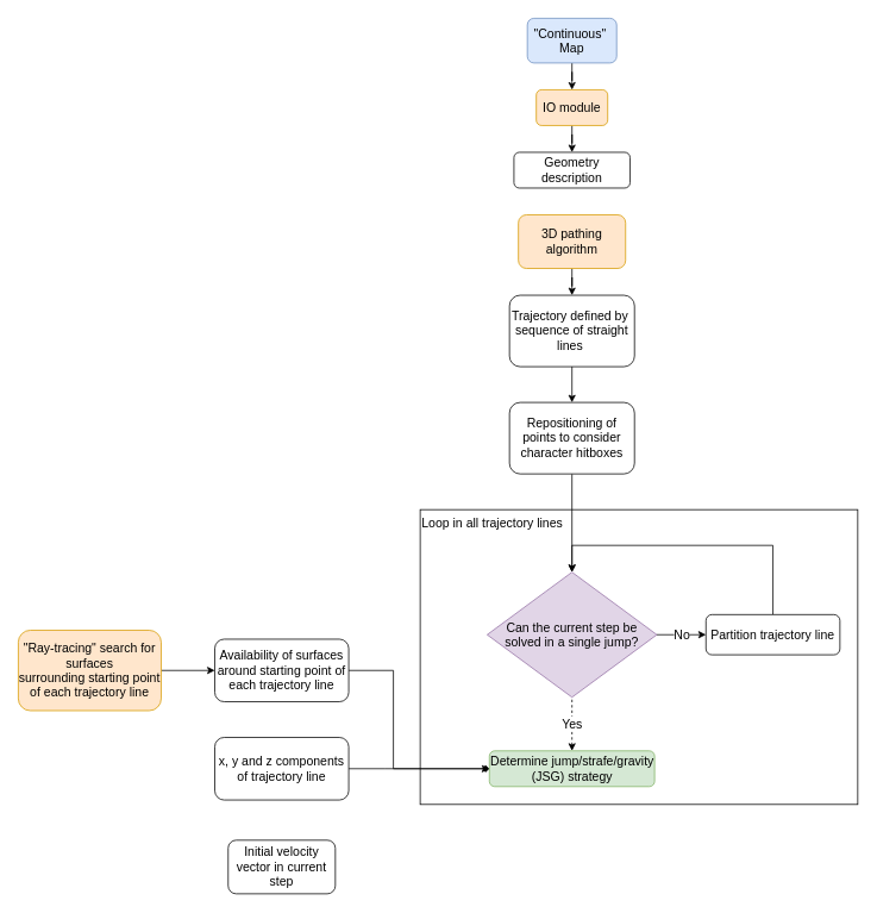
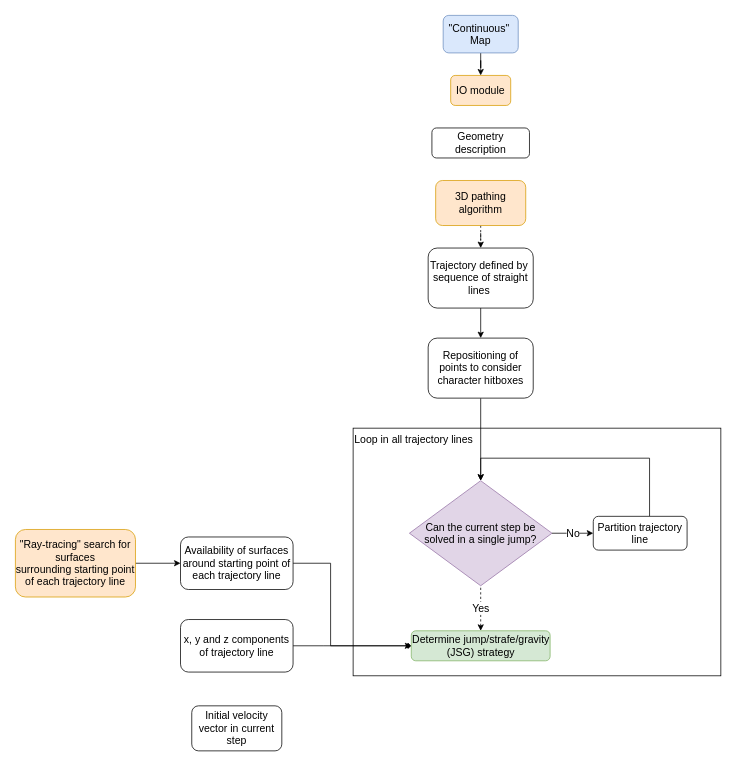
  <mxCell id="0" />
  <mxCell id="1" parent="0" />
  <mxCell id="2" value="Loop in all trajectory lines" style="whiteSpace=wrap;html=1;fontSize=14;fillColor=none;horizontal=1;align=left;rotation=0;verticalAlign=top;" vertex="1" parent="1"><mxGeometry x="470" y="570" width="490" height="330" as="geometry" /></mxCell>
  <mxCell id="3" style="edgeStyle=orthogonalEdgeStyle;rounded=0;orthogonalLoop=1;jettySize=auto;html=1;entryX=0.5;entryY=0;entryDx=0;entryDy=0;fontSize=14;" parent="1" source="4" target="6" edge="1"><mxGeometry relative="1" as="geometry"><mxPoint x="640" y="110" as="targetPoint" /></mxGeometry></mxCell>
  <mxCell id="4" value="&quot;Continuous&quot;&amp;nbsp; Map" style="rounded=1;whiteSpace=wrap;html=1;fontSize=14;fillColor=#dae8fc;strokeColor=#6c8ebf;" parent="1" vertex="1"><mxGeometry x="590" width="100" height="50" as="geometry" y="20" /></mxCell>
- <mxCell id="5" value="" style="edgeStyle=orthogonalEdgeStyle;rounded=0;orthogonalLoop=1;jettySize=auto;html=1;fontSize=14;" parent="1" source="6" target="7" edge="1"><mxGeometry relative="1" as="geometry" /></mxCell>
  <mxCell id="6" value="IO module" style="rounded=1;whiteSpace=wrap;html=1;fontSize=14;fillColor=#ffe6cc;strokeColor=#d79b00;" parent="1" vertex="1"><mxGeometry x="600" y="100" width="80" height="40" as="geometry" /></mxCell>
  <mxCell id="7" value="Geometry description" style="whiteSpace=wrap;html=1;rounded=1;fontSize=14;" parent="1" vertex="1"><mxGeometry x="575" y="170" width="130" height="40" as="geometry" /></mxCell>
- <mxCell id="8" value="" style="edgeStyle=orthogonalEdgeStyle;rounded=0;orthogonalLoop=1;jettySize=auto;html=1;fontSize=14;" parent="1" source="9" target="11" edge="1"><mxGeometry relative="1" as="geometry" /></mxCell>
+ <mxCell id="8" value="" style="edgeStyle=orthogonalEdgeStyle;rounded=0;orthogonalLoop=1;jettySize=auto;html=1;fontSize=14;dashed=1;" parent="1" source="9" target="11" edge="1"><mxGeometry relative="1" as="geometry" /></mxCell>
  <mxCell id="9" value="3D pathing algorithm" style="whiteSpace=wrap;html=1;rounded=1;fontSize=14;fillColor=#ffe6cc;strokeColor=#d79b00;" parent="1" vertex="1"><mxGeometry x="580" y="240" width="120" height="60" as="geometry" /></mxCell>
  <mxCell id="10" value="" style="edgeStyle=orthogonalEdgeStyle;rounded=0;orthogonalLoop=1;jettySize=auto;html=1;fontSize=14;" parent="1" source="11" target="13" edge="1"><mxGeometry relative="1" as="geometry"><mxPoint x="640" y="450" as="targetPoint" /></mxGeometry></mxCell>
  <mxCell id="11" value="Trajectory defined by&amp;nbsp; sequence of straight lines&amp;nbsp;" style="whiteSpace=wrap;html=1;rounded=1;fontSize=14;" parent="1" vertex="1"><mxGeometry x="570" y="330" width="140" height="80" as="geometry" /></mxCell>
  <mxCell id="12" style="edgeStyle=orthogonalEdgeStyle;rounded=0;orthogonalLoop=1;jettySize=auto;html=1;entryX=0.5;entryY=0;entryDx=0;entryDy=0;" parent="1" source="13" target="22" edge="1"><mxGeometry relative="1" as="geometry"><mxPoint x="640" y="560" as="targetPoint" /></mxGeometry></mxCell>
  <mxCell id="13" value="Repositioning of points to consider character hitboxes" style="rounded=1;whiteSpace=wrap;html=1;fontSize=14;" parent="1" vertex="1"><mxGeometry x="570" y="450" width="140" height="80" as="geometry" /></mxCell>
  <mxCell id="14" style="edgeStyle=orthogonalEdgeStyle;rounded=0;orthogonalLoop=1;jettySize=auto;html=1;fontSize=14;startArrow=none;startFill=0;endArrow=diamond;endFill=1;" edge="1" parent="1" source="15" target="26"><mxGeometry relative="1" as="geometry"><Array as="points"><mxPoint x="430" y="860" /><mxPoint x="430" y="860" /></Array></mxGeometry></mxCell>
  <mxCell id="15" value="x, y and z components of trajectory line" style="rounded=1;fontSize=14;whiteSpace=wrap;" parent="1" vertex="1"><mxGeometry x="240" y="825" width="150" height="70" as="geometry" /></mxCell>
  <mxCell id="16" style="edgeStyle=orthogonalEdgeStyle;rounded=0;orthogonalLoop=1;jettySize=auto;html=1;entryX=0;entryY=0.5;entryDx=0;entryDy=0;fontSize=14;startArrow=none;startFill=0;endArrow=classic;endFill=1;" edge="1" parent="1" source="17" target="26"><mxGeometry relative="1" as="geometry"><Array as="points"><mxPoint x="440" y="750" /><mxPoint x="440" y="860" /></Array></mxGeometry></mxCell>
  <mxCell id="17" value="Availability of surfaces around starting point of each trajectory line" style="rounded=1;whiteSpace=wrap;html=1;fontSize=14;" parent="1" vertex="1"><mxGeometry x="240" y="715" width="150" height="70" as="geometry" /></mxCell>
  <mxCell id="18" style="edgeStyle=orthogonalEdgeStyle;rounded=0;orthogonalLoop=1;jettySize=auto;html=1;fontSize=14;" parent="1" source="19" target="17" edge="1"><mxGeometry relative="1" as="geometry" /></mxCell>
  <mxCell id="19" value="&quot;Ray-tracing&quot; search for surfaces surrounding&amp;nbsp;starting point of each trajectory line" style="rounded=1;whiteSpace=wrap;html=1;fontSize=14;fillColor=#ffe6cc;strokeColor=#d79b00;" parent="1" vertex="1"><mxGeometry x="20" y="705" width="160" height="90" as="geometry" /></mxCell>
  <mxCell id="20" value="Initial velocity vector in current step" style="rounded=1;whiteSpace=wrap;html=1;fontSize=14;" vertex="1" parent="1"><mxGeometry x="255" y="940" width="120" height="60" as="geometry" /></mxCell>
  <mxCell id="21" value="No" style="edgeStyle=orthogonalEdgeStyle;rounded=0;orthogonalLoop=1;jettySize=auto;html=1;fontSize=14;" edge="1" parent="1" source="22" target="24"><mxGeometry relative="1" as="geometry" /></mxCell>
  <mxCell id="22" value="Can the current step be solved in a single jump?" style="rhombus;whiteSpace=wrap;html=1;fontSize=14;fillColor=#e1d5e7;strokeColor=#9673a6;" vertex="1" parent="1"><mxGeometry x="545" y="640" width="190" height="140" as="geometry" /></mxCell>
  <mxCell id="23" style="edgeStyle=orthogonalEdgeStyle;rounded=0;orthogonalLoop=1;jettySize=auto;html=1;entryX=0.5;entryY=0;entryDx=0;entryDy=0;fontSize=14;" edge="1" parent="1" source="24" target="22"><mxGeometry relative="1" as="geometry"><Array as="points"><mxPoint x="865" y="610" /><mxPoint x="640" y="610" /></Array></mxGeometry></mxCell>
- <mxCell id="24" value="Partition trajectory line" style="rounded=1;fontSize=14;whiteSpace=wrap;" vertex="1" parent="1"><mxGeometry x="790" y="687.5" width="150" height="45" as="geometry" /></mxCell>
+ <mxCell id="24" value="Partition trajectory line" style="rounded=1;fontSize=14;whiteSpace=wrap;" vertex="1" parent="1"><mxGeometry x="790" y="687.5" width="125" height="45" as="geometry" /></mxCell>
  <mxCell id="25" value="Yes" style="edgeStyle=orthogonalEdgeStyle;rounded=0;orthogonalLoop=1;jettySize=auto;html=1;entryX=0.5;entryY=1;entryDx=0;entryDy=0;fontSize=14;startArrow=classic;startFill=1;endArrow=none;endFill=0;dashed=1;" edge="1" parent="1" source="26" target="22"><mxGeometry relative="1" as="geometry" /></mxCell>
  <mxCell id="26" value="Determine jump/strafe/gravity (JSG) strategy" style="rounded=1;fontSize=14;whiteSpace=wrap;fillColor=#d5e8d4;strokeColor=#82b366;" vertex="1" parent="1"><mxGeometry x="547.5" y="840" width="185" height="40" as="geometry" /></mxCell>
